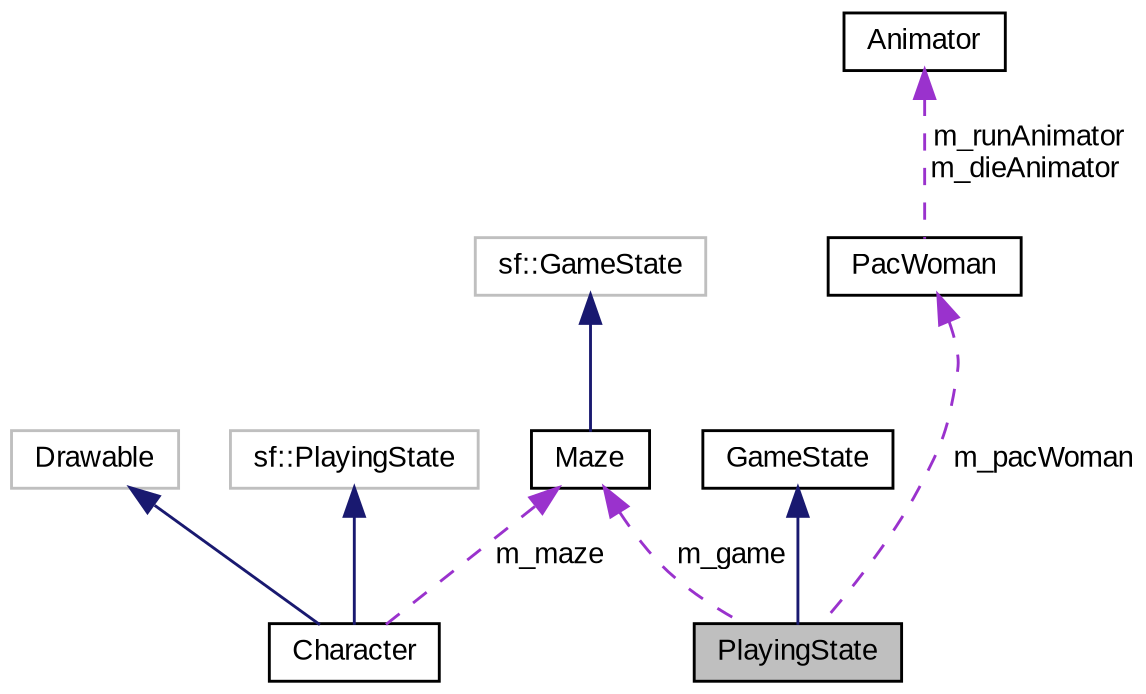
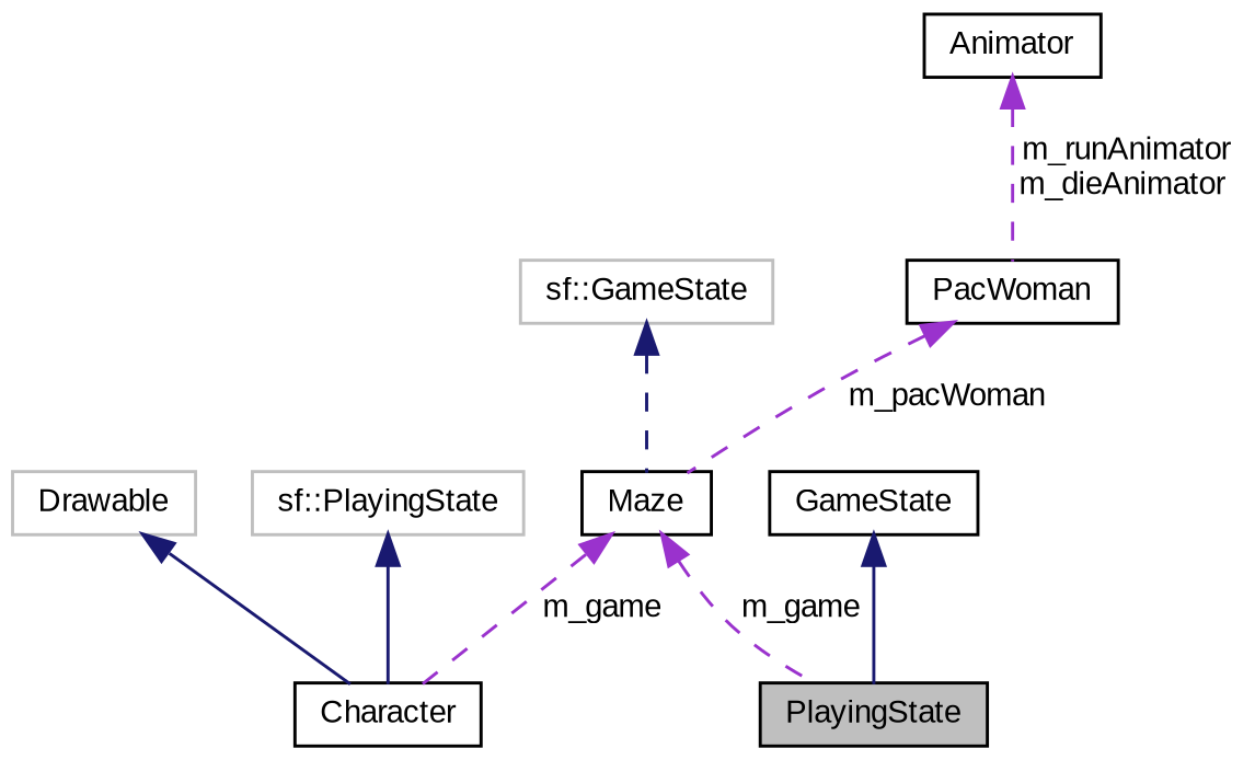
  digraph {
    fontname="Liberation Sans"
    node [color=black fillcolor=white fontname="Liberation Sans" fontsize=10 shape=record style=filled]
    edge [color=midnightblue dir=back fontname="Liberation Sans" fontsize=10 labelfontname=Helvetica labelfontsize=10 style=solid]
    n1 [fillcolor=grey75 fontcolor=black height=0.2 label=PlayingState width=0.4]
    n2 [height=0.2 label=GameState width=0.4]
    n3 [height=0.2 label=PacWoman width=0.4]
    n4 [height=0.2 label=Character width=0.4]
    n5 [color=grey75 height=0.2 label=Drawable width=0.4]
    n6 [color=grey75 height=0.2 label="sf::PlayingState" width=0.4]
    n7 [height=0.2 label=Maze width=0.4]
    n8 [color=grey75 height=0.2 label="sf::GameState" width=0.4]
    n9 [height=0.2 label=Animator width=0.4]
    n2 -> n1
-   n3 -> n1 [color=darkorchid3 label=" m_pacWoman" style=dashed]
+   n3 -> n7 [color=darkorchid3 label=" m_pacWoman" style=dashed]
    n5 -> n4
    n6 -> n4
    n7 -> n1 [color=darkorchid3 label=" m_game" style=dashed]
-   n7 -> n4 [color=darkorchid3 label=" m_maze" style=dashed]
-   n8 -> n7
+   n7 -> n4 [color=darkorchid3 label=" m_game" style=dashed]
+   n8 -> n7 [style=dashed]
    n9 -> n3 [color=darkorchid3 label=" m_runAnimator\nm_dieAnimator" style=dashed]
  }
